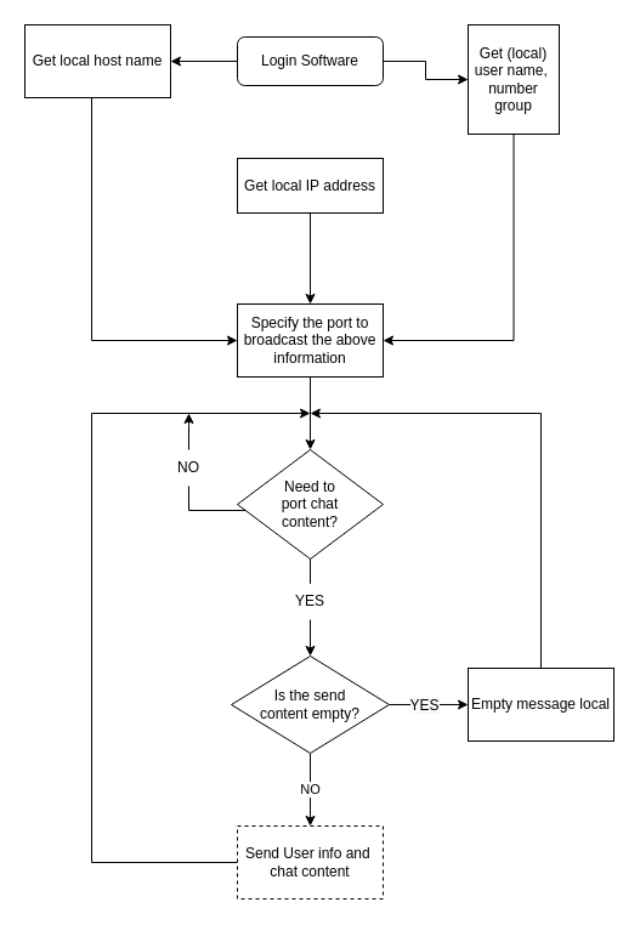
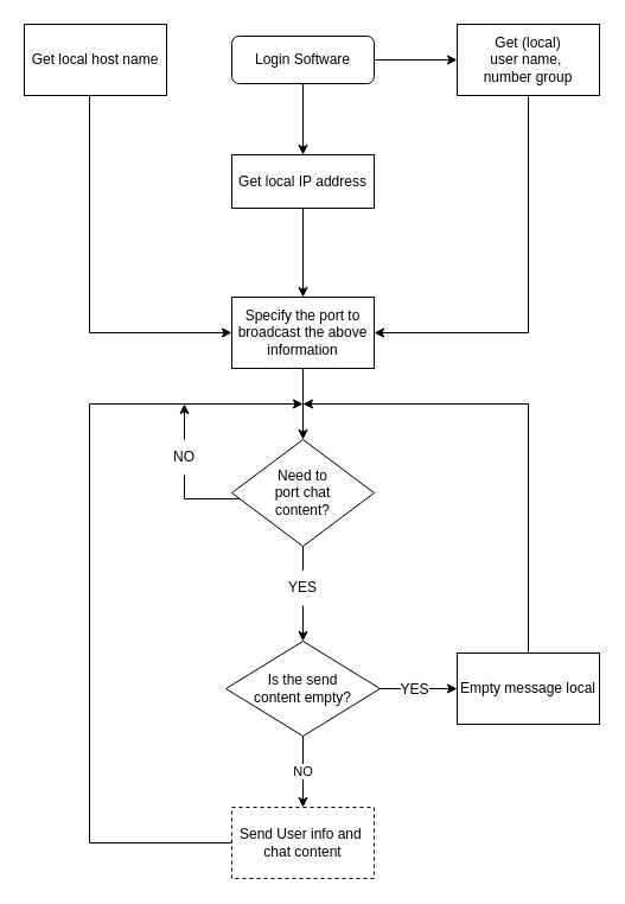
  <mxCell id="0" />
  <mxCell id="1" parent="0" />
- <mxCell id="3" style="edgeStyle=orthogonalEdgeStyle;rounded=0;orthogonalLoop=1;jettySize=auto;html=1;entryX=1;entryY=0.5;entryDx=0;entryDy=0;" parent="1" source="5" target="11" edge="1"><mxGeometry relative="1" as="geometry" /></mxCell>
+ <mxCell id="2" style="edgeStyle=orthogonalEdgeStyle;rounded=0;orthogonalLoop=1;jettySize=auto;html=1;" parent="1" source="5" target="7" edge="1"><mxGeometry relative="1" as="geometry" /></mxCell>
  <mxCell id="4" style="edgeStyle=orthogonalEdgeStyle;rounded=0;orthogonalLoop=1;jettySize=auto;html=1;entryX=0;entryY=0.5;entryDx=0;entryDy=0;" parent="1" source="5" target="9" edge="1"><mxGeometry relative="1" as="geometry" /></mxCell>
  <mxCell id="5" value="Login Software" style="rounded=1;whiteSpace=wrap;html=1;fontSize=12;glass=0;strokeWidth=1;shadow=0;" parent="1" vertex="1"><mxGeometry x="195" y="30" width="120" height="40" as="geometry" /></mxCell>
  <mxCell id="6" value="" style="edgeStyle=orthogonalEdgeStyle;rounded=0;orthogonalLoop=1;jettySize=auto;html=1;" parent="1" source="7" target="13" edge="1"><mxGeometry relative="1" as="geometry" /></mxCell>
  <mxCell id="7" value="Get local IP address" style="rounded=0;whiteSpace=wrap;html=1;" parent="1" vertex="1"><mxGeometry x="195" y="130" width="120" height="45" as="geometry" /></mxCell>
  <mxCell id="8" style="edgeStyle=orthogonalEdgeStyle;rounded=0;orthogonalLoop=1;jettySize=auto;html=1;exitX=0.5;exitY=1;exitDx=0;exitDy=0;entryX=1;entryY=0.5;entryDx=0;entryDy=0;" edge="1" parent="1" source="9" target="13"><mxGeometry relative="1" as="geometry" /></mxCell>
- <mxCell id="9" value="Get (local) &lt;br&gt;user name,&amp;nbsp;&lt;br&gt;number group" style="rounded=0;whiteSpace=wrap;html=1;" parent="1" vertex="1"><mxGeometry x="385" y="20" width="75" height="90" as="geometry" /></mxCell>
+ <mxCell id="9" value="Get (local) &lt;br&gt;user name,&amp;nbsp;&lt;br&gt;number group" style="rounded=0;whiteSpace=wrap;html=1;" parent="1" vertex="1"><mxGeometry x="385" y="20" width="120" height="60" as="geometry" /></mxCell>
  <mxCell id="10" style="edgeStyle=orthogonalEdgeStyle;rounded=0;orthogonalLoop=1;jettySize=auto;html=1;entryX=0;entryY=0.5;entryDx=0;entryDy=0;" parent="1" source="11" target="13" edge="1"><mxGeometry relative="1" as="geometry"><Array as="points"><mxPoint x="75" y="280" /></Array></mxGeometry></mxCell>
  <mxCell id="11" value="Get local host name" style="rounded=0;whiteSpace=wrap;html=1;" parent="1" vertex="1"><mxGeometry x="20" y="20" width="120" height="60" as="geometry" /></mxCell>
  <mxCell id="12" value="" style="edgeStyle=orthogonalEdgeStyle;rounded=0;orthogonalLoop=1;jettySize=auto;html=1;" parent="1" source="13" target="15" edge="1"><mxGeometry relative="1" as="geometry" /></mxCell>
  <mxCell id="13" value="Specify the port to broadcast the above information" style="rounded=0;whiteSpace=wrap;html=1;" parent="1" vertex="1"><mxGeometry x="195" y="250" width="120" height="60" as="geometry" /></mxCell>
  <mxCell id="14" value="" style="edgeStyle=orthogonalEdgeStyle;rounded=0;orthogonalLoop=1;jettySize=auto;html=1;startArrow=none;" parent="1" source="24" target="19" edge="1"><mxGeometry relative="1" as="geometry" /></mxCell>
  <mxCell id="15" value="Need to &lt;br&gt;port chat &lt;br&gt;content?" style="rhombus;whiteSpace=wrap;html=1;rounded=0;" parent="1" vertex="1"><mxGeometry x="195" y="370" width="120" height="90" as="geometry" /></mxCell>
  <mxCell id="16" style="edgeStyle=orthogonalEdgeStyle;rounded=0;orthogonalLoop=1;jettySize=auto;html=1;exitX=1;exitY=0.5;exitDx=0;exitDy=0;entryX=0;entryY=0.5;entryDx=0;entryDy=0;" edge="1" parent="1" source="19" target="23"><mxGeometry relative="1" as="geometry" /></mxCell>
  <mxCell id="17" value="&lt;span style=&quot;font-size: 12px ; background-color: rgb(248 , 249 , 250)&quot;&gt;YES&lt;/span&gt;" style="edgeLabel;html=1;align=center;verticalAlign=middle;resizable=0;points=[];" vertex="1" connectable="0" parent="16"><mxGeometry x="-0.124" relative="1" as="geometry"><mxPoint as="offset" /></mxGeometry></mxCell>
  <mxCell id="18" value="NO" style="edgeStyle=orthogonalEdgeStyle;rounded=0;orthogonalLoop=1;jettySize=auto;html=1;exitX=0.5;exitY=1;exitDx=0;exitDy=0;entryX=0.5;entryY=0;entryDx=0;entryDy=0;" edge="1" parent="1" source="19" target="21"><mxGeometry relative="1" as="geometry" /></mxCell>
  <mxCell id="19" value="Is the send &lt;br&gt;content empty?" style="rhombus;whiteSpace=wrap;html=1;rounded=0;" parent="1" vertex="1"><mxGeometry x="190" y="540" width="130" height="80" as="geometry" /></mxCell>
  <mxCell id="20" style="edgeStyle=orthogonalEdgeStyle;rounded=0;orthogonalLoop=1;jettySize=auto;html=1;exitX=0;exitY=0.5;exitDx=0;exitDy=0;" edge="1" parent="1" source="21"><mxGeometry relative="1" as="geometry"><mxPoint x="255" y="340" as="targetPoint" /><Array as="points"><mxPoint x="75" y="710" /><mxPoint x="75" y="340" /></Array></mxGeometry></mxCell>
  <mxCell id="21" value="Send User info and&amp;nbsp; chat content" style="rounded=0;whiteSpace=wrap;html=1;dashed=1;" parent="1" vertex="1"><mxGeometry x="195" y="680" width="120" height="60" as="geometry" /></mxCell>
  <mxCell id="22" style="edgeStyle=orthogonalEdgeStyle;rounded=0;orthogonalLoop=1;jettySize=auto;html=1;exitX=0.5;exitY=0;exitDx=0;exitDy=0;" edge="1" parent="1" source="23"><mxGeometry relative="1" as="geometry"><mxPoint x="255" y="340" as="targetPoint" /><Array as="points"><mxPoint x="445" y="340" /></Array></mxGeometry></mxCell>
  <mxCell id="23" value="Empty message local" style="whiteSpace=wrap;html=1;rounded=0;" parent="1" vertex="1"><mxGeometry x="385" y="550" width="120" height="60" as="geometry" /></mxCell>
  <mxCell id="24" value="YES" style="text;html=1;strokeColor=none;fillColor=none;align=center;verticalAlign=middle;whiteSpace=wrap;rounded=0;" parent="1" vertex="1"><mxGeometry x="225" y="480" width="60" height="30" as="geometry" /></mxCell>
  <mxCell id="25" value="" style="edgeStyle=orthogonalEdgeStyle;rounded=0;orthogonalLoop=1;jettySize=auto;html=1;endArrow=none;" parent="1" source="15" target="24" edge="1"><mxGeometry relative="1" as="geometry"><mxPoint x="255" y="460" as="sourcePoint" /><mxPoint x="255" y="540" as="targetPoint" /></mxGeometry></mxCell>
  <mxCell id="26" style="edgeStyle=orthogonalEdgeStyle;rounded=0;orthogonalLoop=1;jettySize=auto;html=1;" parent="1" source="27" edge="1"><mxGeometry relative="1" as="geometry"><mxPoint x="155" y="340" as="targetPoint" /></mxGeometry></mxCell>
  <mxCell id="27" value="NO" style="text;html=1;strokeColor=none;fillColor=none;align=center;verticalAlign=middle;whiteSpace=wrap;rounded=0;" parent="1" vertex="1"><mxGeometry x="125" y="370" width="60" height="30" as="geometry" /></mxCell>
  <mxCell id="28" value="" style="edgeStyle=orthogonalEdgeStyle;rounded=0;orthogonalLoop=1;jettySize=auto;html=1;endArrow=none;" parent="1" source="15" target="27" edge="1"><mxGeometry relative="1" as="geometry"><mxPoint x="255" y="360" as="targetPoint" /><mxPoint x="215" y="420" as="sourcePoint" /><Array as="points"><mxPoint x="155" y="420" /></Array></mxGeometry></mxCell>
